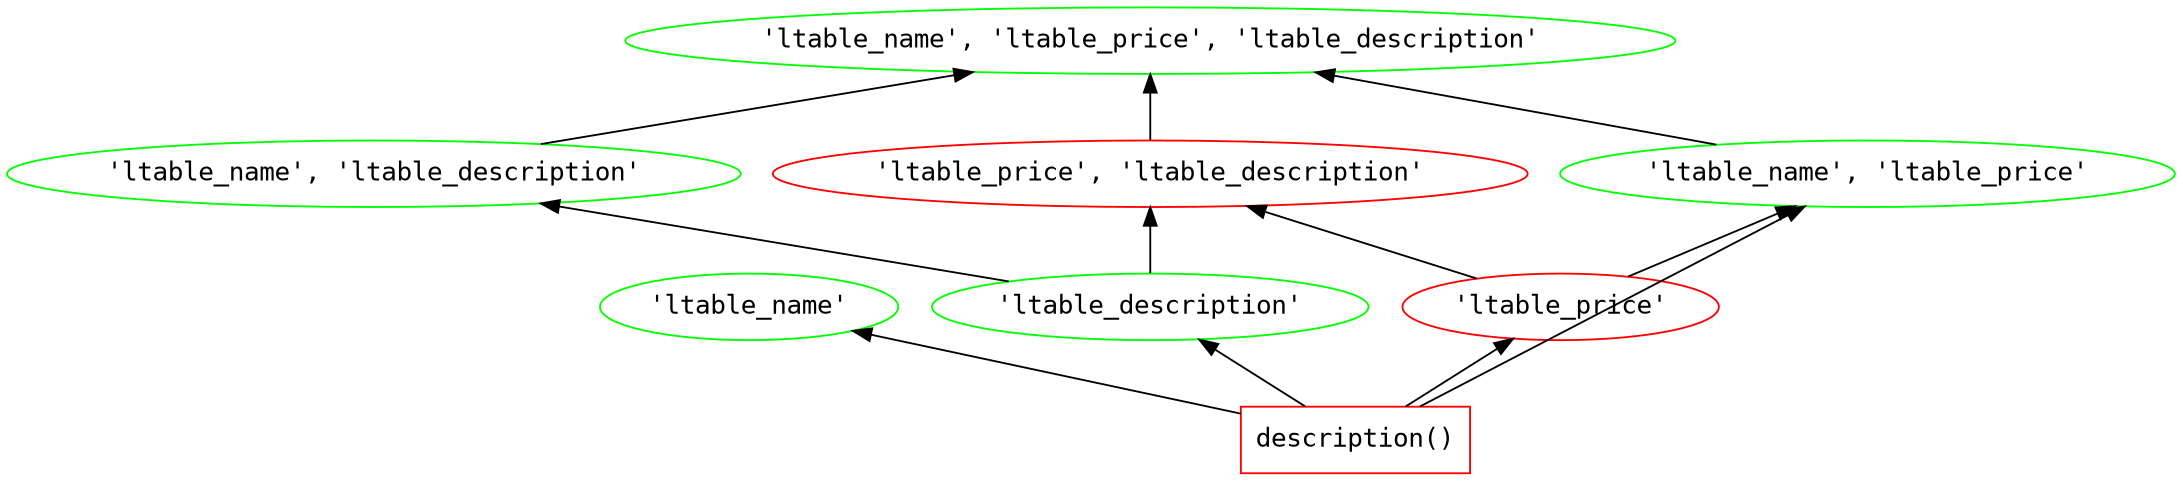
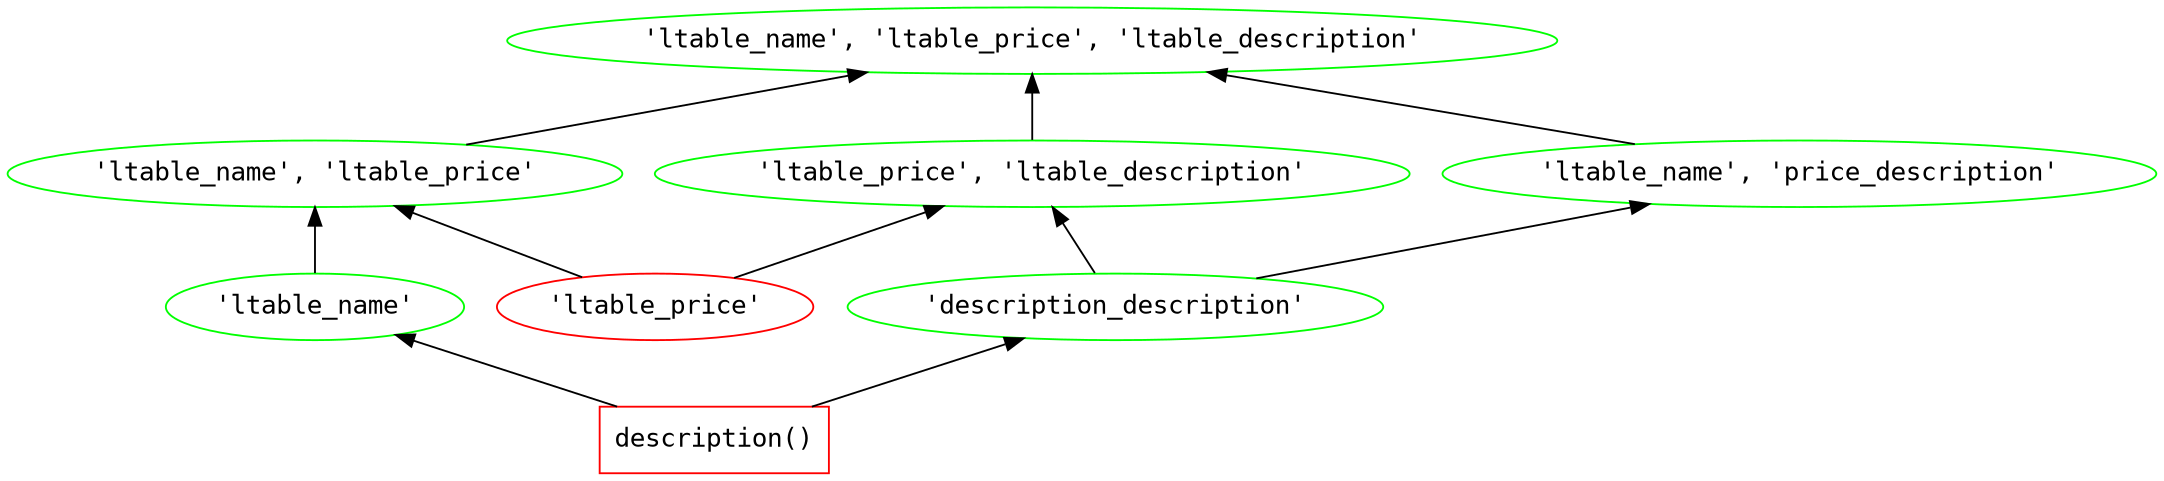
  digraph {
    fontname="DejaVu Sans Mono"
    rankdir=BT
    splines=line
    node [color=green fontname="DejaVu Sans Mono"]
    edge [fontname="DejaVu Sans Mono"]
    "'ltable_name', 'ltable_price', 'ltable_description'" [shape=ellipse]
    n2 [color=red label="description()" shape=box]
    "'ltable_name'"
-   "'ltable_description'"
+   "'ltable_description'" [label="'description_description'"]
    "'ltable_price'" [color=red]
    "'ltable_name', 'ltable_price'"
-   "'ltable_name', 'ltable_description'"
-   "'ltable_price', 'ltable_description'" [color=red]
+   "'ltable_name', 'ltable_description'" [label="'ltable_name', 'price_description'"]
+   "'ltable_price', 'ltable_description'"
    n2 -> "'ltable_name'"
    n2 -> "'ltable_description'"
-   n2 -> "'ltable_price'"
-   n2 -> "'ltable_name', 'ltable_price'"
+   "'ltable_name'" -> "'ltable_name', 'ltable_price'"
    "'ltable_description'" -> "'ltable_name', 'ltable_description'"
    "'ltable_description'" -> "'ltable_price', 'ltable_description'"
    "'ltable_price'" -> "'ltable_name', 'ltable_price'"
    "'ltable_price'" -> "'ltable_price', 'ltable_description'"
    "'ltable_name', 'ltable_price'" -> "'ltable_name', 'ltable_price', 'ltable_description'"
    "'ltable_name', 'ltable_description'" -> "'ltable_name', 'ltable_price', 'ltable_description'"
    "'ltable_price', 'ltable_description'" -> "'ltable_name', 'ltable_price', 'ltable_description'"
  }
